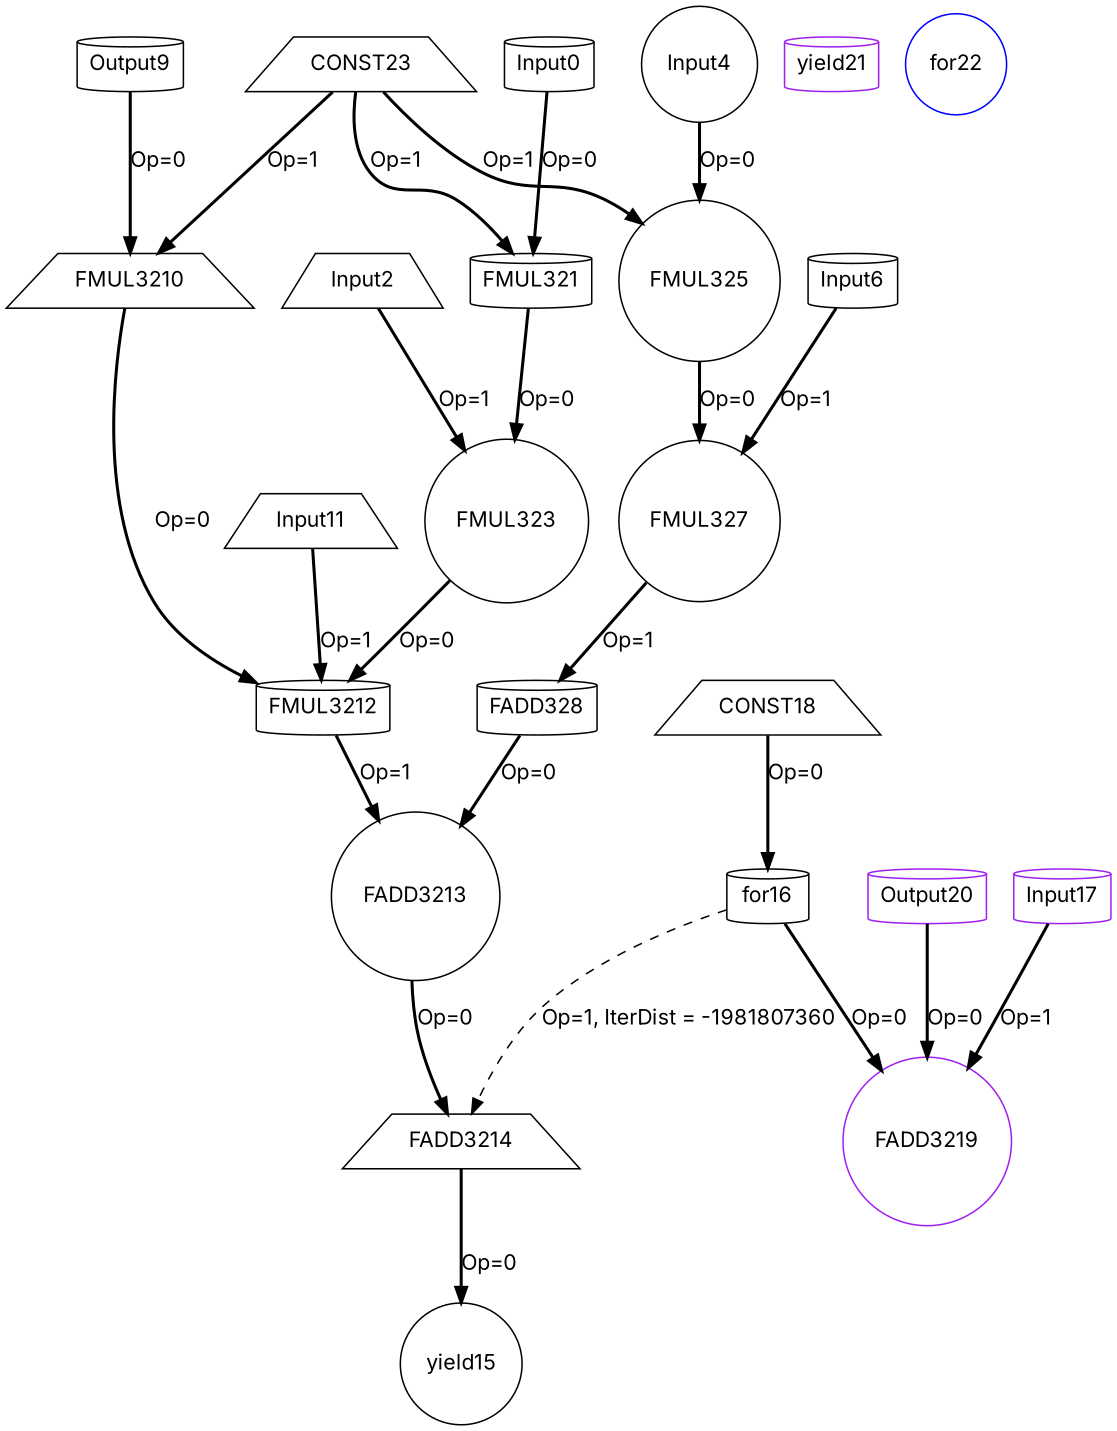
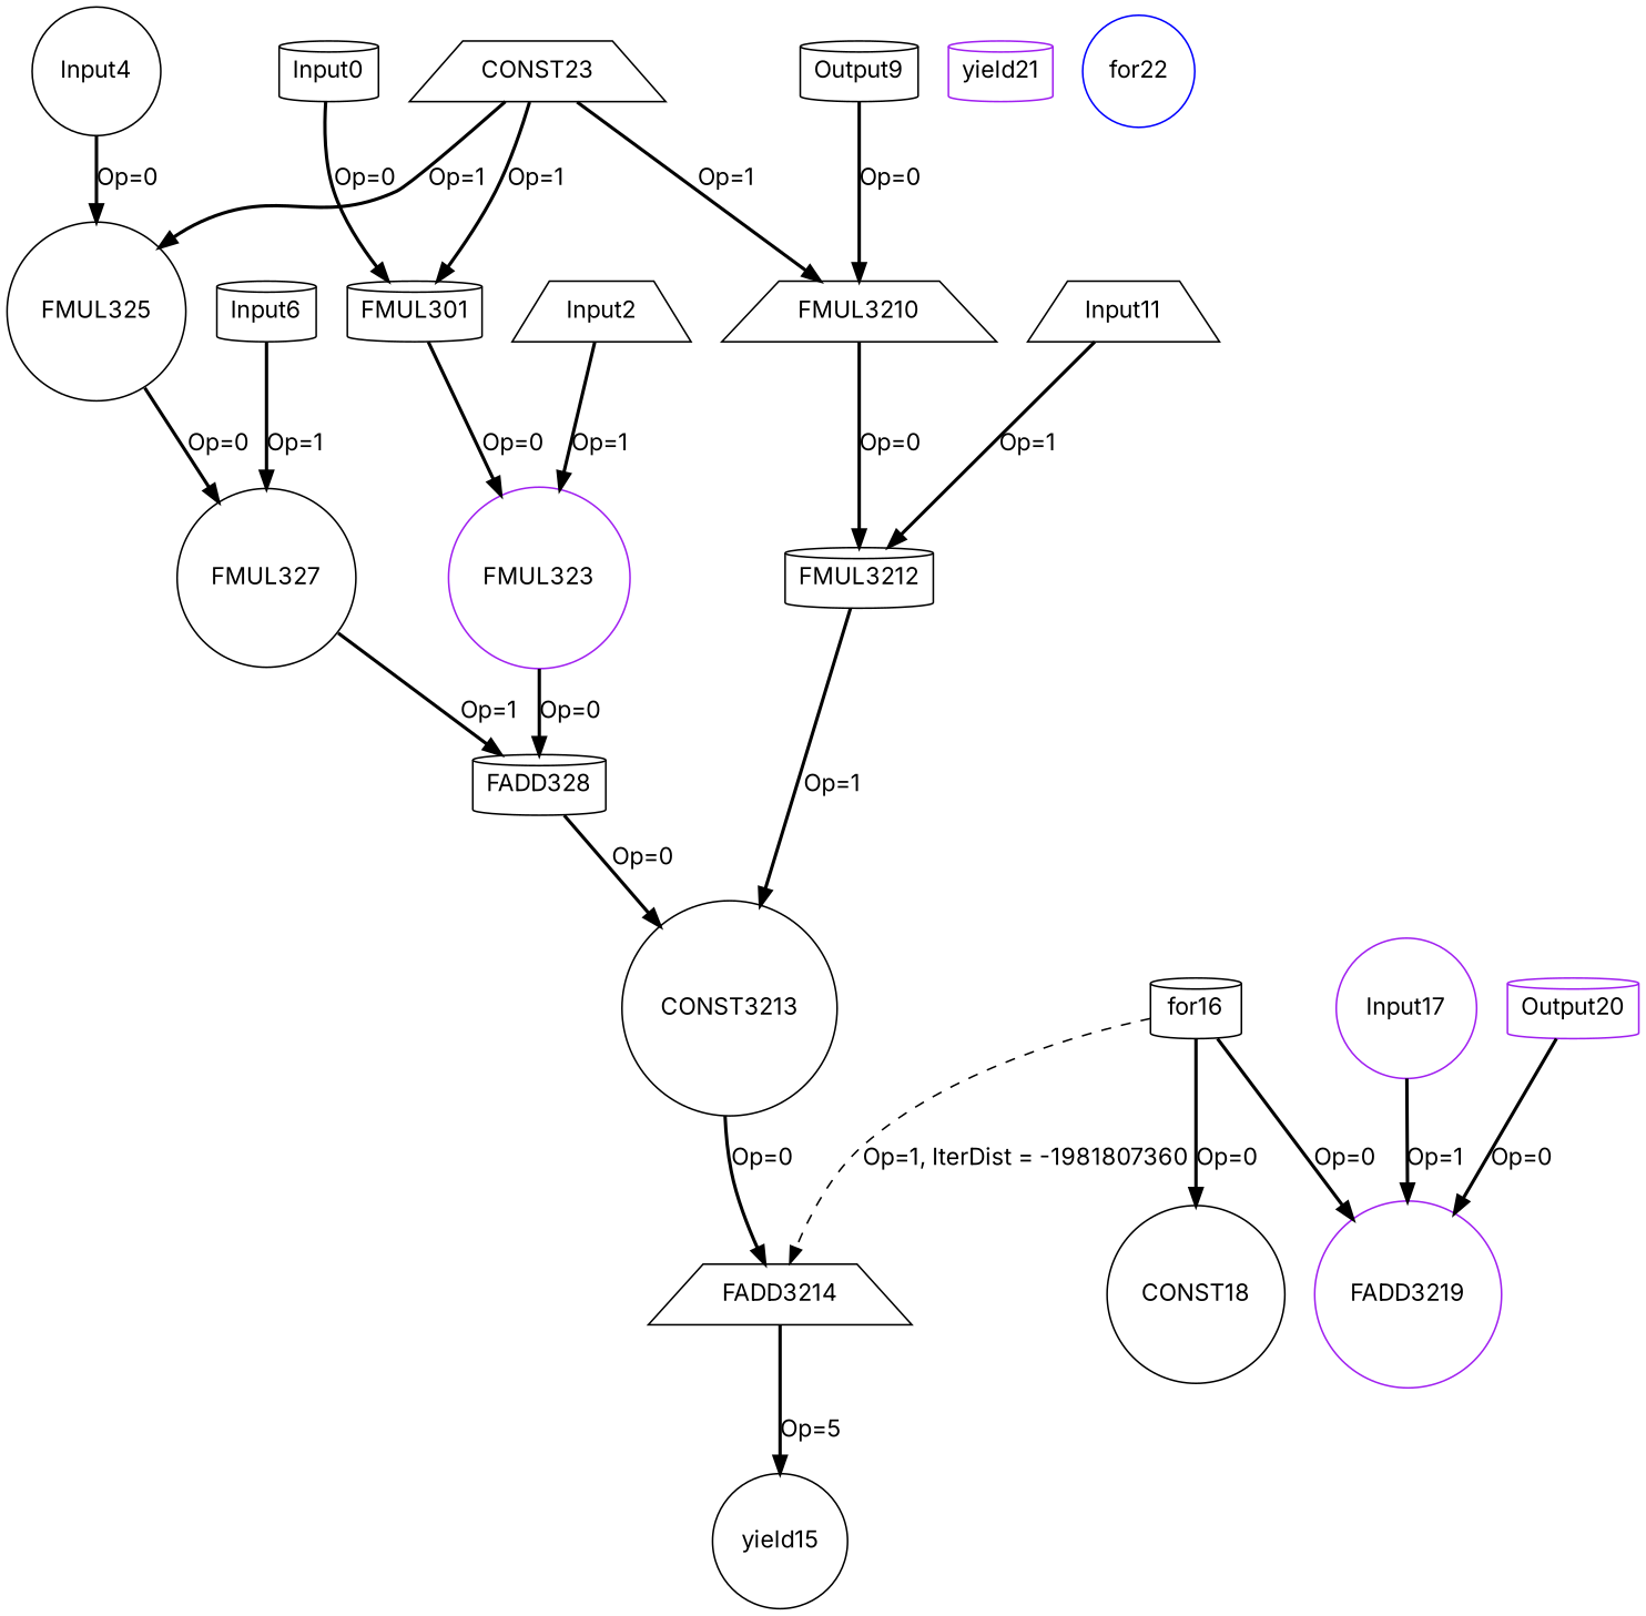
  digraph {
    fontname=Inter
    node [color=black fontname=Inter opcode=Input shape=cylinder]
    edge [color=black fontname=Inter operand=0 style=bold]
    Input0 [offset="0,0" pattern="12,10,-108,25" ref_name=kernel_gemm_1_1]
-   FMUL321 [opcode=FMUL32]
-   FMUL323 [opcode=FMUL32 shape=circle]
+   FMUL321 [opcode=FMUL32 label=FMUL301]
+   FMUL323 [color=purple opcode=FMUL32 shape=circle]
    FADD328 [opcode=FADD32]
    Input2 [offset="0,0" pattern="300,10,-2696,25" ref_name=kernel_gemm_1_2 shape=trapezium]
-   FADD3213 [opcode=FADD32 shape=circle]
+   FADD3213 [opcode=FADD32 shape=circle label=CONST3213]
    Input4 [offset="0,4" pattern="12,10,-108,25" ref_name=kernel_gemm_1_1 shape=circle]
    FMUL325 [opcode=FMUL32 shape=circle]
    FMUL327 [opcode=FMUL32 shape=circle]
    Input6 [offset="0,100" pattern="300,10,-2696,25" ref_name=kernel_gemm_1_2]
    FADD3214 [opcode=FADD32 shape=trapezium]
    n12 [label=Output9 offset="0,8" pattern="12,10,-108,25" ref_name=kernel_gemm_1_1]
    FMUL3210 [opcode=FMUL32 shape=trapezium]
    FMUL3212 [opcode=FMUL32]
    Input11 [offset="0,200" pattern="300,10,-2696,25" ref_name=kernel_gemm_1_2 shape=trapezium]
    yield15 [opcode=yield shape=circle]
    for16 [opcode=for]
    FADD3219 [color=purple opcode=FADD32 shape=circle]
-   Input17 [color=purple offset="0,0" pattern="0,10,4,25" ref_name=kernel_gemm_1_0]
-   CONST18 [opcode=CONST shape=trapezium value="0x00000000"]
+   Input17 [color=purple offset="0,0" pattern="0,10,4,25" ref_name=kernel_gemm_1_0 shape=circle]
+   CONST18 [opcode=CONST shape=circle value="0x00000000"]
    Output20 [color=purple offset="0,0" opcode=Output pattern="0,10,4,25" ref_name=kernel_gemm_1_3]
    yield21 [color=purple opcode=yield]
    for22 [color=blue opcode=for shape=circle]
    CONST23 [opcode=CONST shape=trapezium value="0x3FC00000"]
    Input0 -> FMUL321 [label="Op=0"]
    FMUL321 -> FMUL323 [label="Op=0"]
-   FMUL323 -> FMUL3212 [label="Op=0"]
+   FMUL323 -> FADD328 [label="Op=0"]
    FADD328 -> FADD3213 [label="Op=0"]
    Input2 -> FMUL323 [label="Op=1" operand=1]
    FADD3213 -> FADD3214 [label="Op=0"]
    Input4 -> FMUL325 [label="Op=0"]
    FMUL325 -> FMUL327 [label="Op=0"]
    FMUL327 -> FADD328 [label="Op=1" operand=1]
    Input6 -> FMUL327 [label="Op=1" operand=1]
-   FADD3214 -> yield15 [label="Op=0"]
+   FADD3214 -> yield15 [label="Op=5"]
    n12 -> FMUL3210 [label="Op=0"]
    FMUL3210 -> FMUL3212 [label="Op=0"]
    FMUL3212 -> FADD3213 [label="Op=1" operand=1]
    Input11 -> FMUL3212 [label="Op=1" operand=1]
    for16 -> FADD3214 [iterdist=-1981807360 label="Op=1, IterDist = -1981807360" operand=1 style=dashed]
    for16 -> FADD3219 [label="Op=0"]
    Input17 -> FADD3219 [label="Op=1" operand=1]
-   CONST18 -> for16 [label="Op=0"]
+   for16 -> CONST18 [label="Op=0"]
    Output20 -> FADD3219 [label="Op=0"]
    CONST23 -> FMUL321 [label="Op=1" operand=1]
    CONST23 -> FMUL325 [label="Op=1" operand=1]
    CONST23 -> FMUL3210 [label="Op=1" operand=1]
  }
